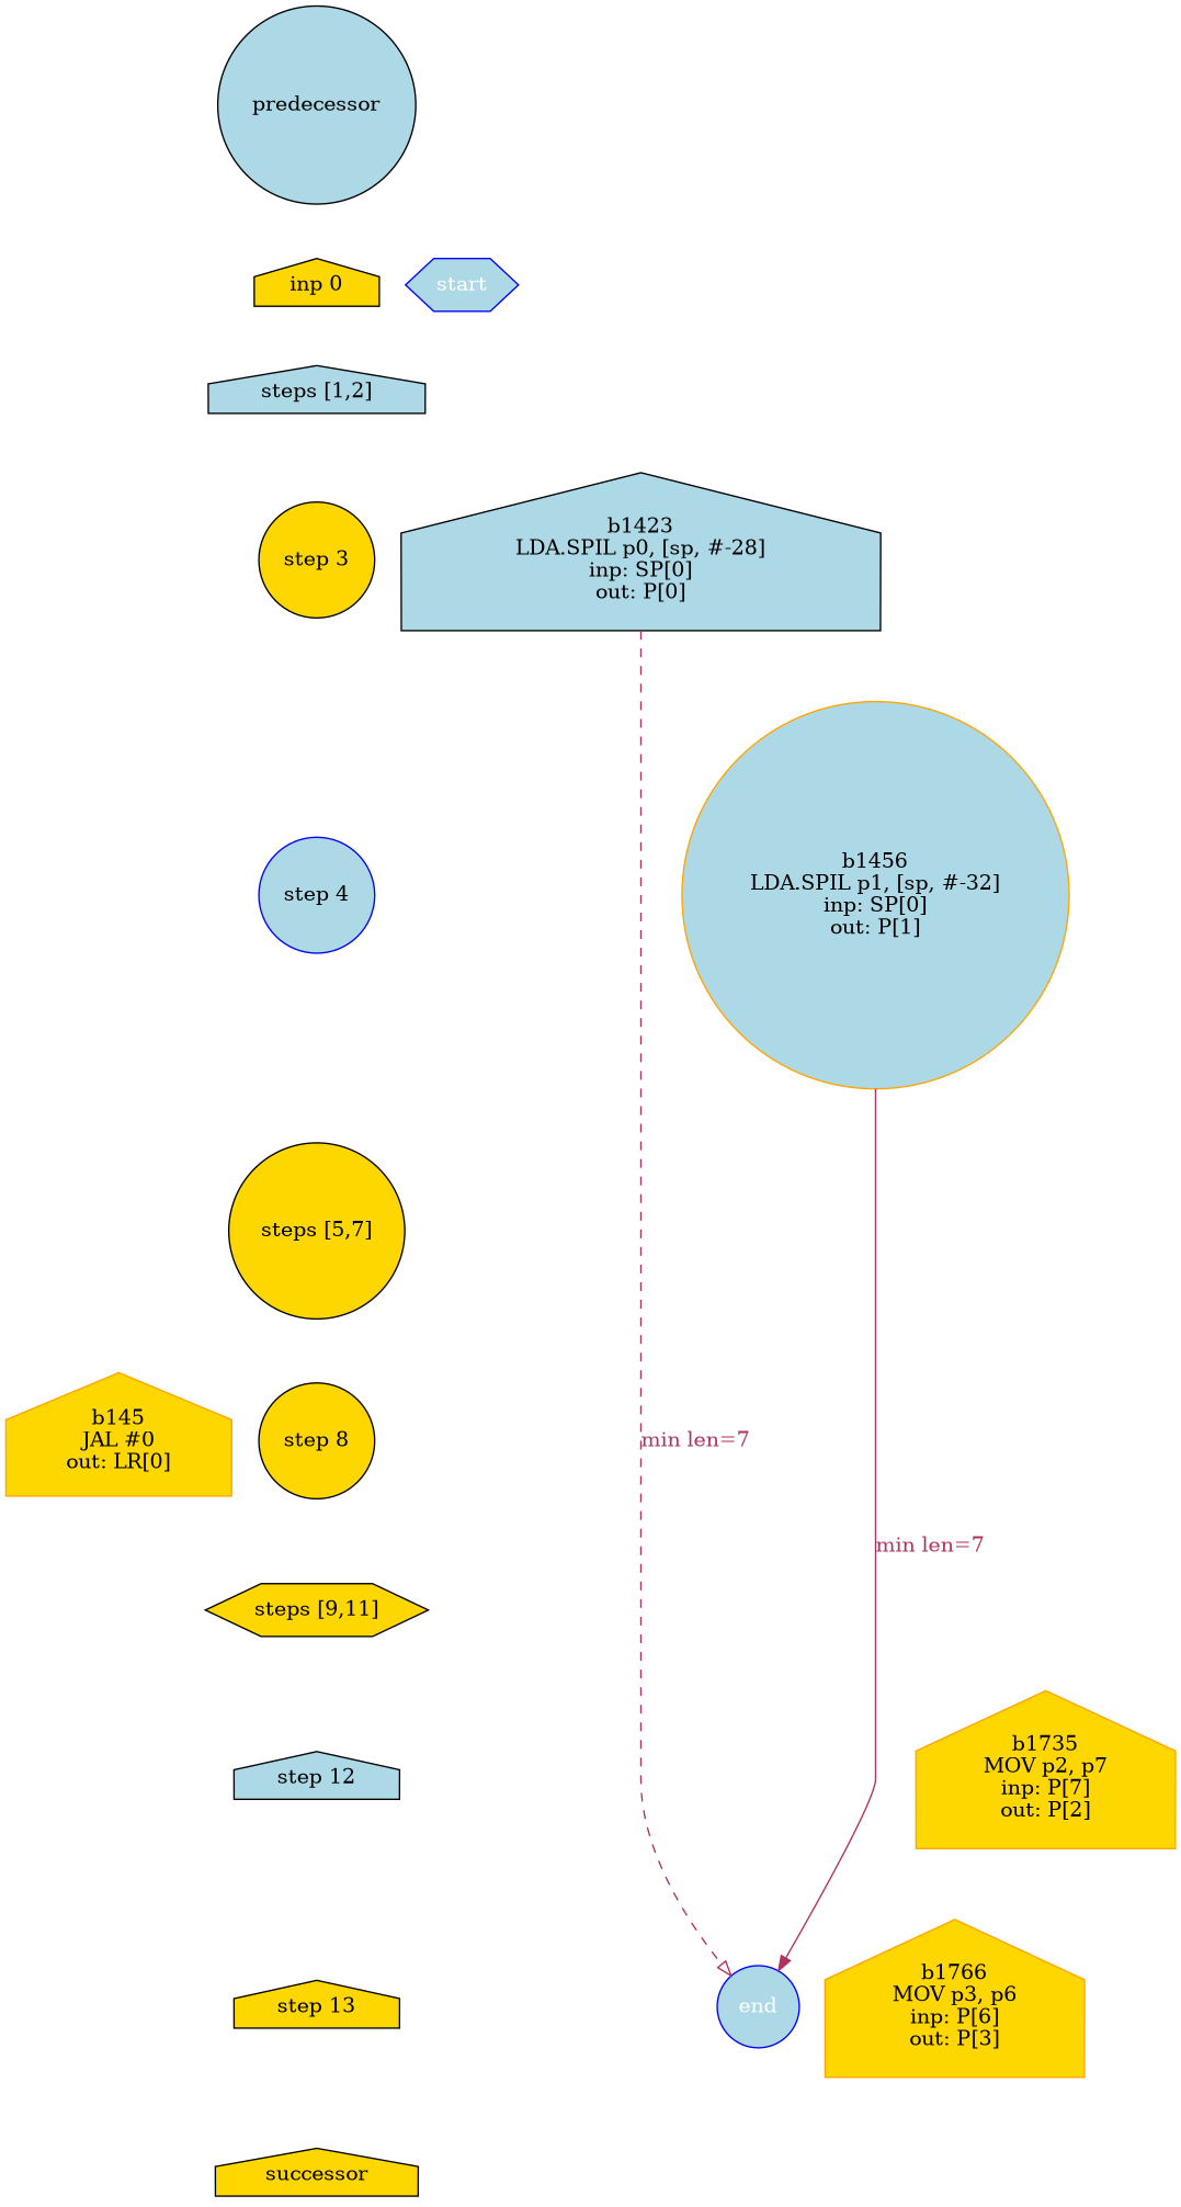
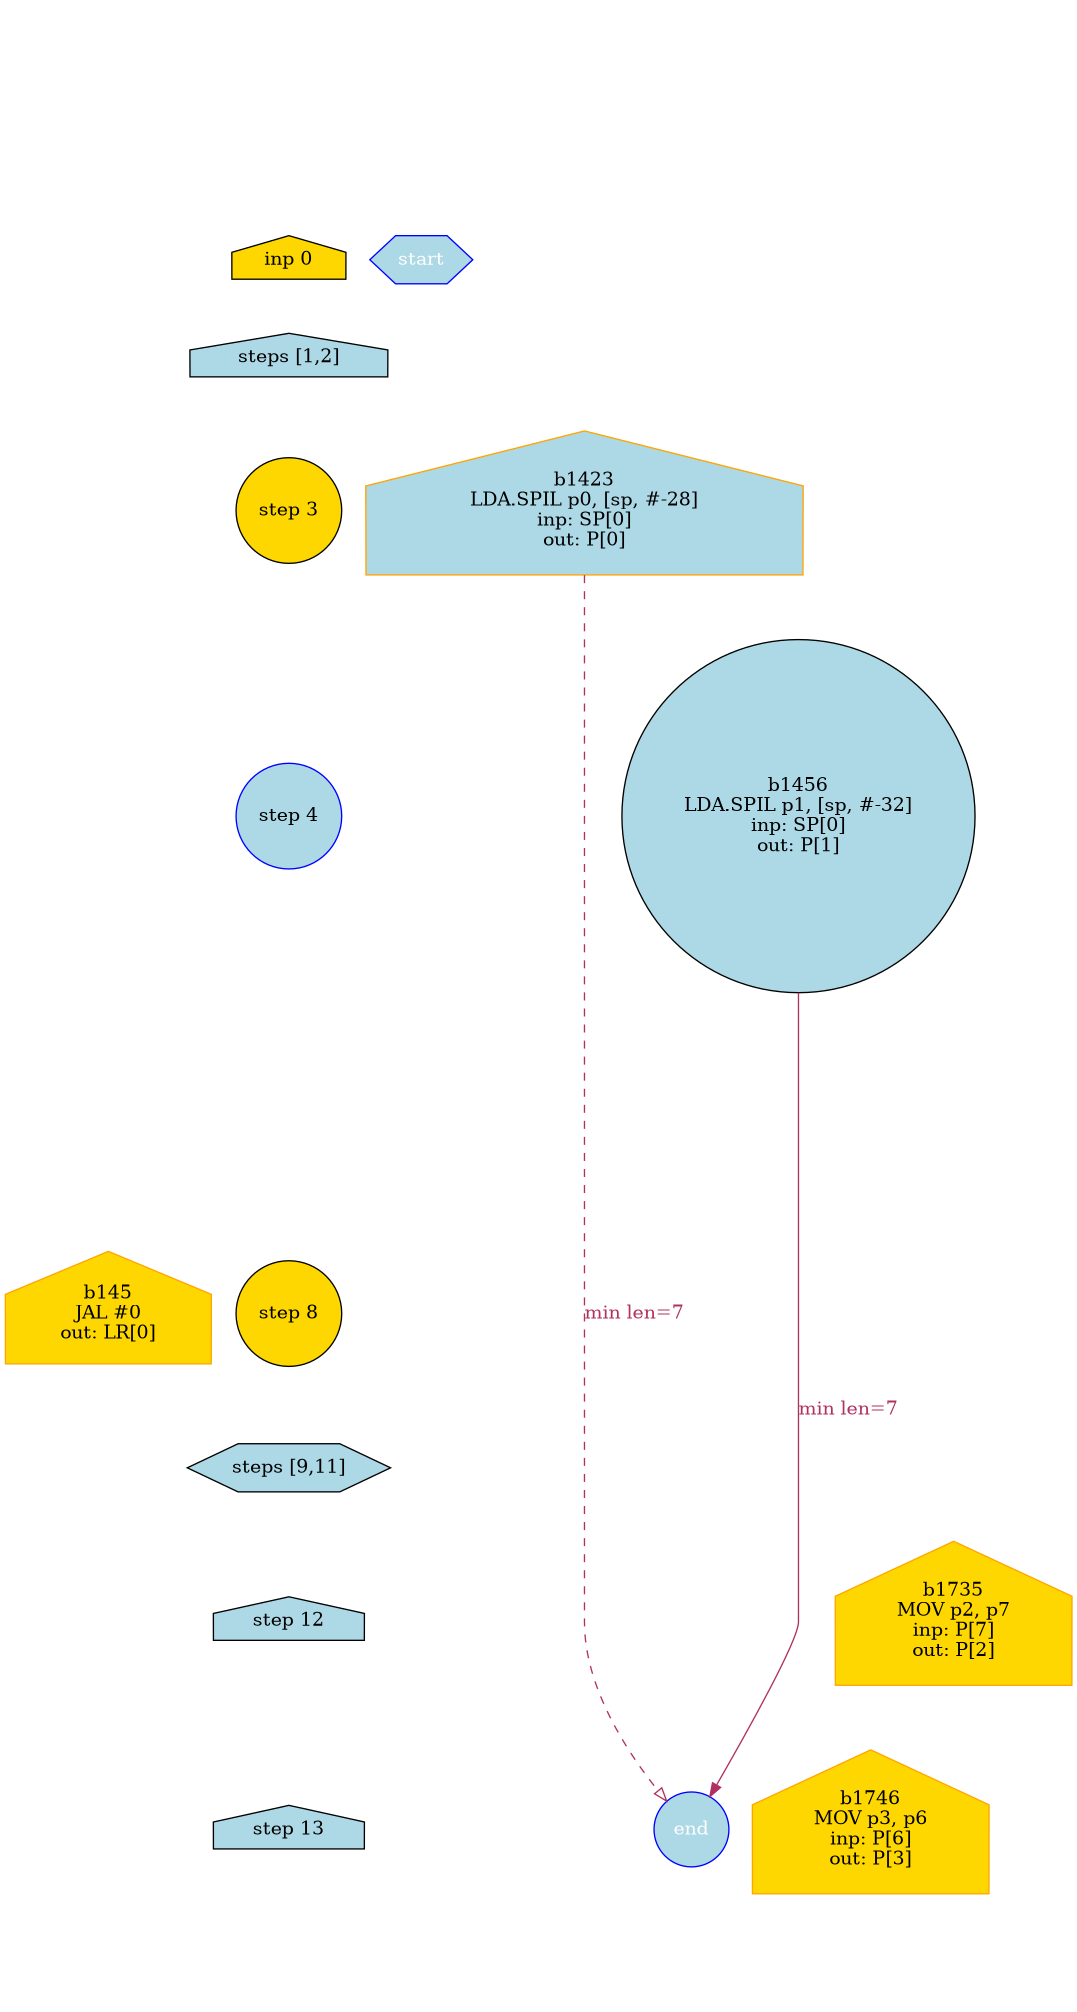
  digraph {
    node [fillcolor=gold shape=house style=filled]
    edge [style=invis weight=9000]
    n1 [color=orange fontcolor=black label="b145\nJAL #0\nout: LR[0]"]
    n2 [label="step 8" shape=circle]
-   n3 [color=black fillcolor=lightblue fontcolor=black label="b1423\nLDA.SPIL p0, [sp, #-28]\ninp: SP[0]\nout: P[0]"]
+   n3 [color=orange fillcolor=lightblue fontcolor=black label="b1423\nLDA.SPIL p0, [sp, #-28]\ninp: SP[0]\nout: P[0]"]
    n4 [label="step 3" shape=circle]
-   n5 [color=orange fillcolor=lightblue fontcolor=black label="b1456\nLDA.SPIL p1, [sp, #-32]\ninp: SP[0]\nout: P[1]" shape=circle]
+   n5 [color=black fillcolor=lightblue fontcolor=black label="b1456\nLDA.SPIL p1, [sp, #-32]\ninp: SP[0]\nout: P[1]" shape=circle]
    n6 [color=blue fillcolor=lightblue label="step 4" shape=circle]
    n7 [color=orange fontcolor=black label="b1735\nMOV p2, p7\ninp: P[7]\nout: P[2]"]
    n8 [fillcolor=lightblue label="step 12"]
-   n9 [color=orange fontcolor=black label="b1766\nMOV p3, p6\ninp: P[6]\nout: P[3]"]
-   n10 [label="step 13"]
+   n9 [color=orange fontcolor=black label="b1746\nMOV p3, p6\ninp: P[6]\nout: P[3]"]
+   n10 [fillcolor=lightblue label="step 13"]
    n11 [color=blue fillcolor=lightblue fontcolor=white label=start shape=hexagon]
    n12 [label="inp 0"]
    n13 [color=blue fillcolor=lightblue fontcolor=white label=end shape=circle]
-   n14 [label="steps [9,11]" shape=hexagon]
-   n15 [label="steps [5,7]" shape=circle]
-   n16 [label=successor]
+   n14 [fillcolor=lightblue label="steps [9,11]" shape=hexagon]
    n17 [fillcolor=lightblue label="steps [1,2]"]
-   n18 [fillcolor=lightblue label=predecessor shape=circle]
    subgraph sub_1 {
      rank=same
      n1
      n2
    }
    subgraph sub_2 {
      rank=same
      n3
      n4
    }
    subgraph sub_3 {
      rank=same
      n5
      n6
    }
    subgraph sub_4 {
      rank=same
      n7
      n8
    }
    subgraph sub_5 {
      rank=same
      n9
      n10
    }
    subgraph sub_6 {
      rank=same
      n11
      n12
    }
    subgraph sub_7 {
      rank=same
      n10
      n13
    }
    n2 -> n14
    n3 -> n13 [arrowhead=onormal color=maroon fontcolor=maroon label="min len=7" style=dashed weight=1000]
    n4 -> n6
    n5 -> n13 [arrowhead=normal color=maroon fontcolor=maroon label="min len=7" style=solid weight=1000]
-   n6 -> n15
    n8 -> n10
-   n10 -> n16
    n12 -> n17
    n14 -> n8
-   n15 -> n2
    n17 -> n4
-   n18 -> n12
  }
